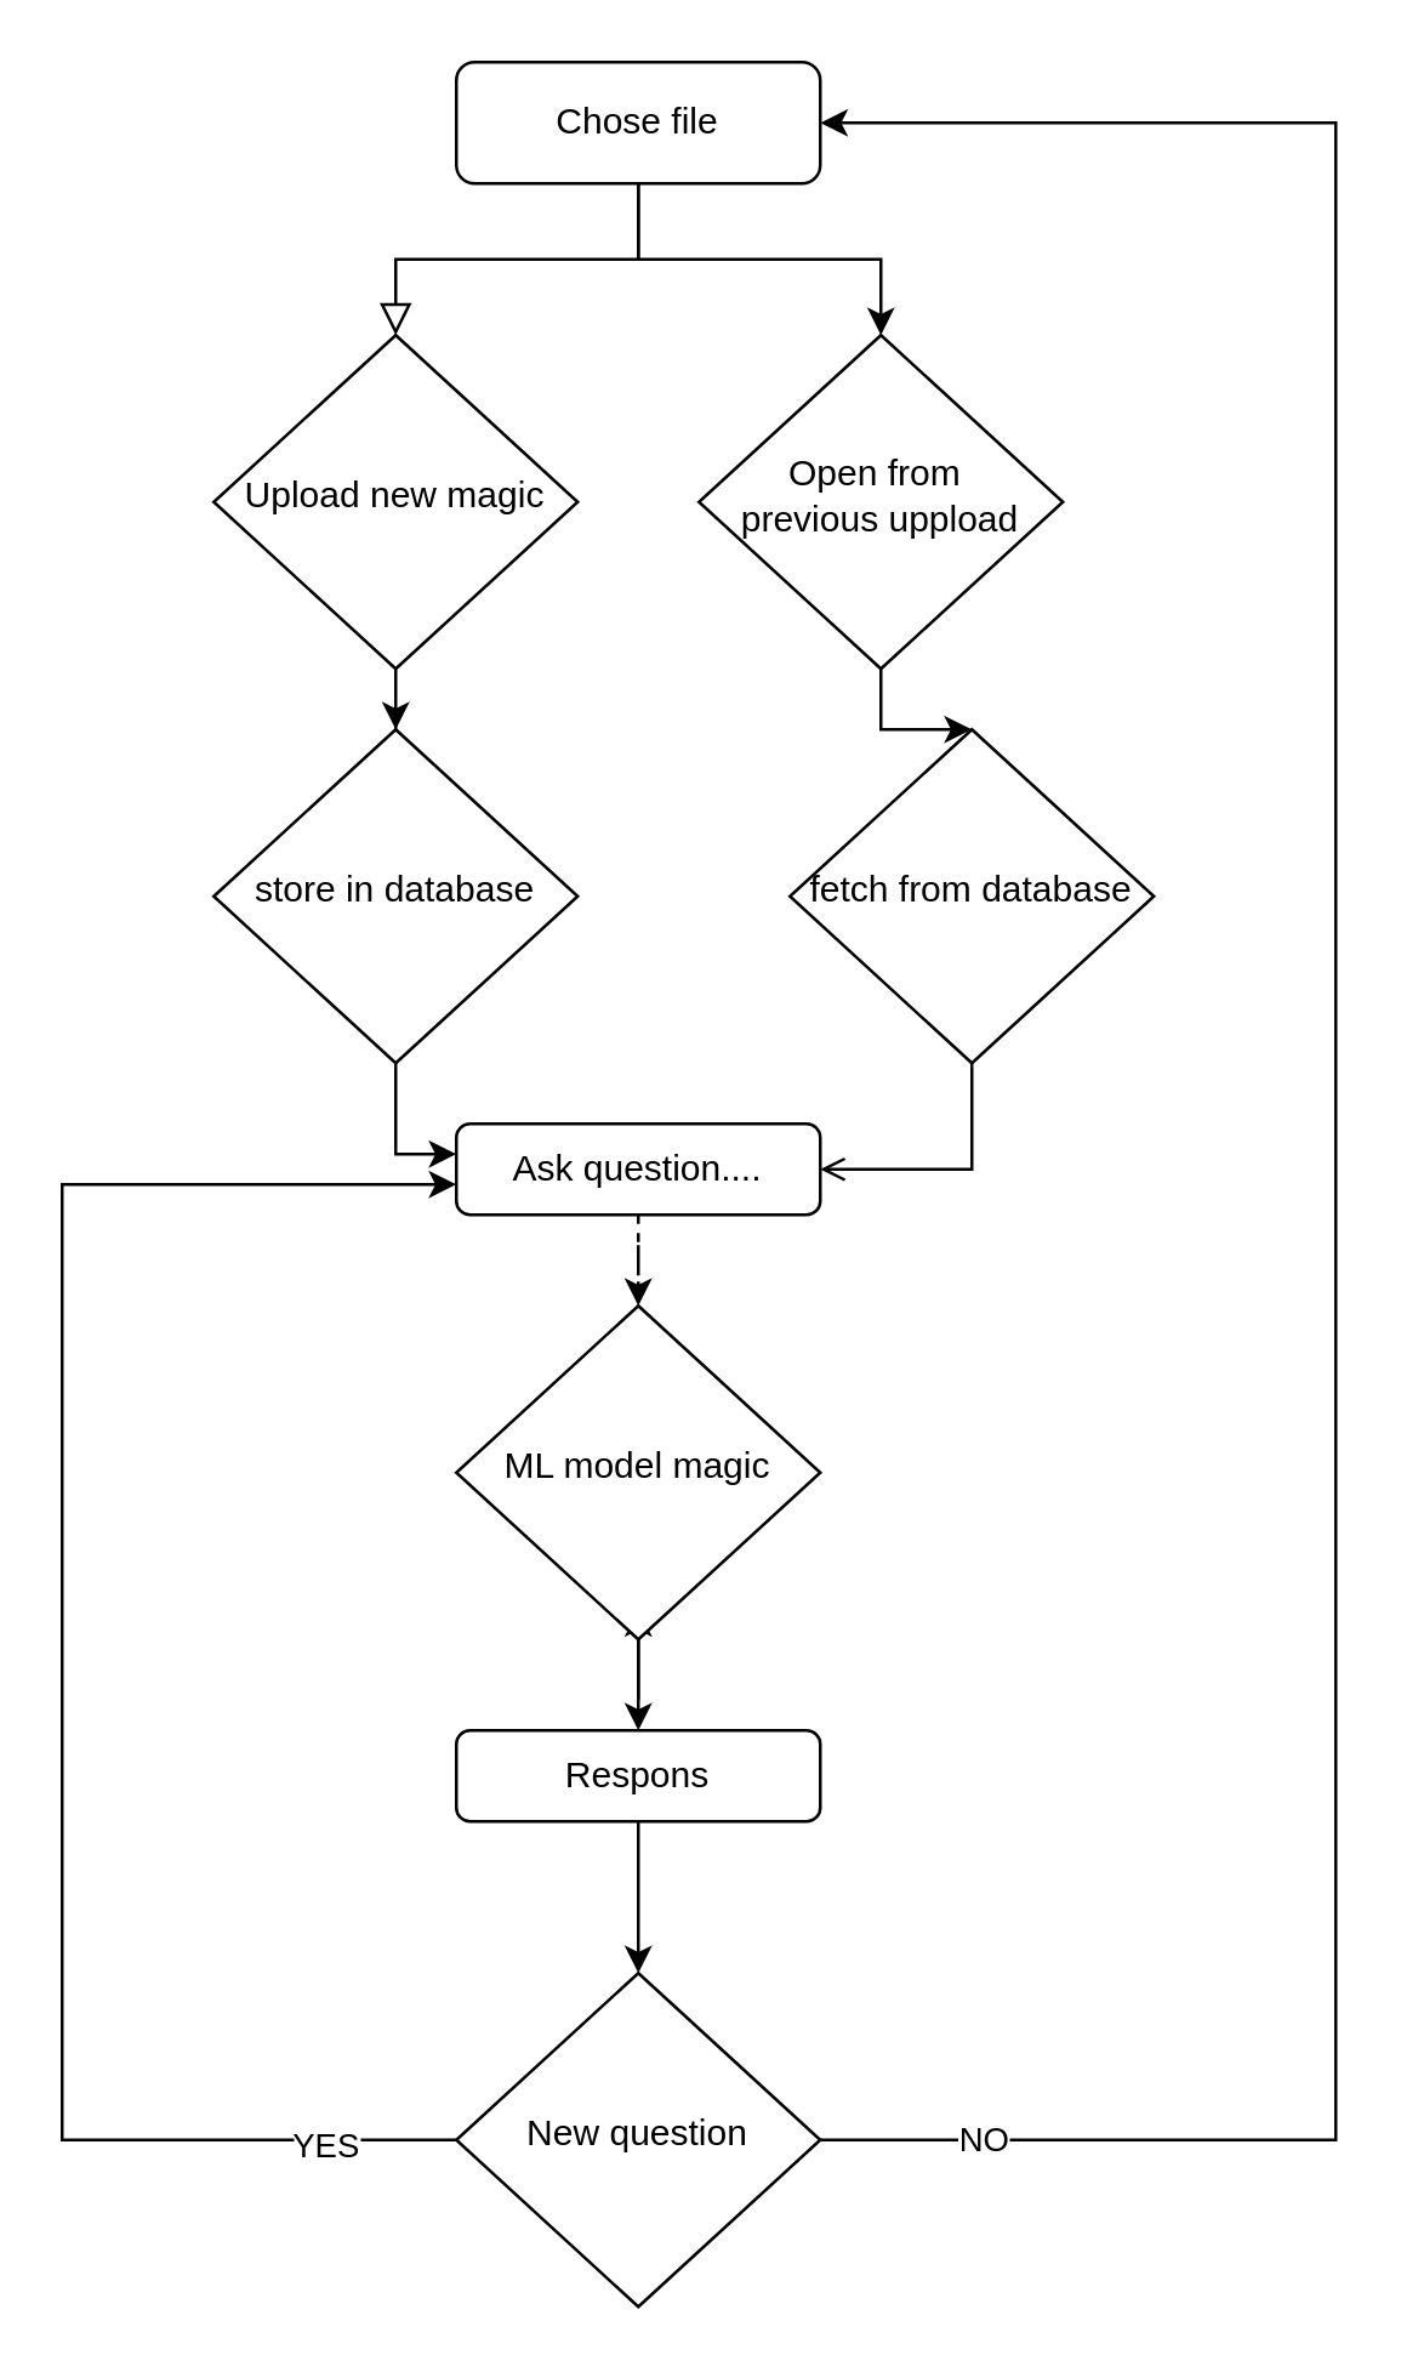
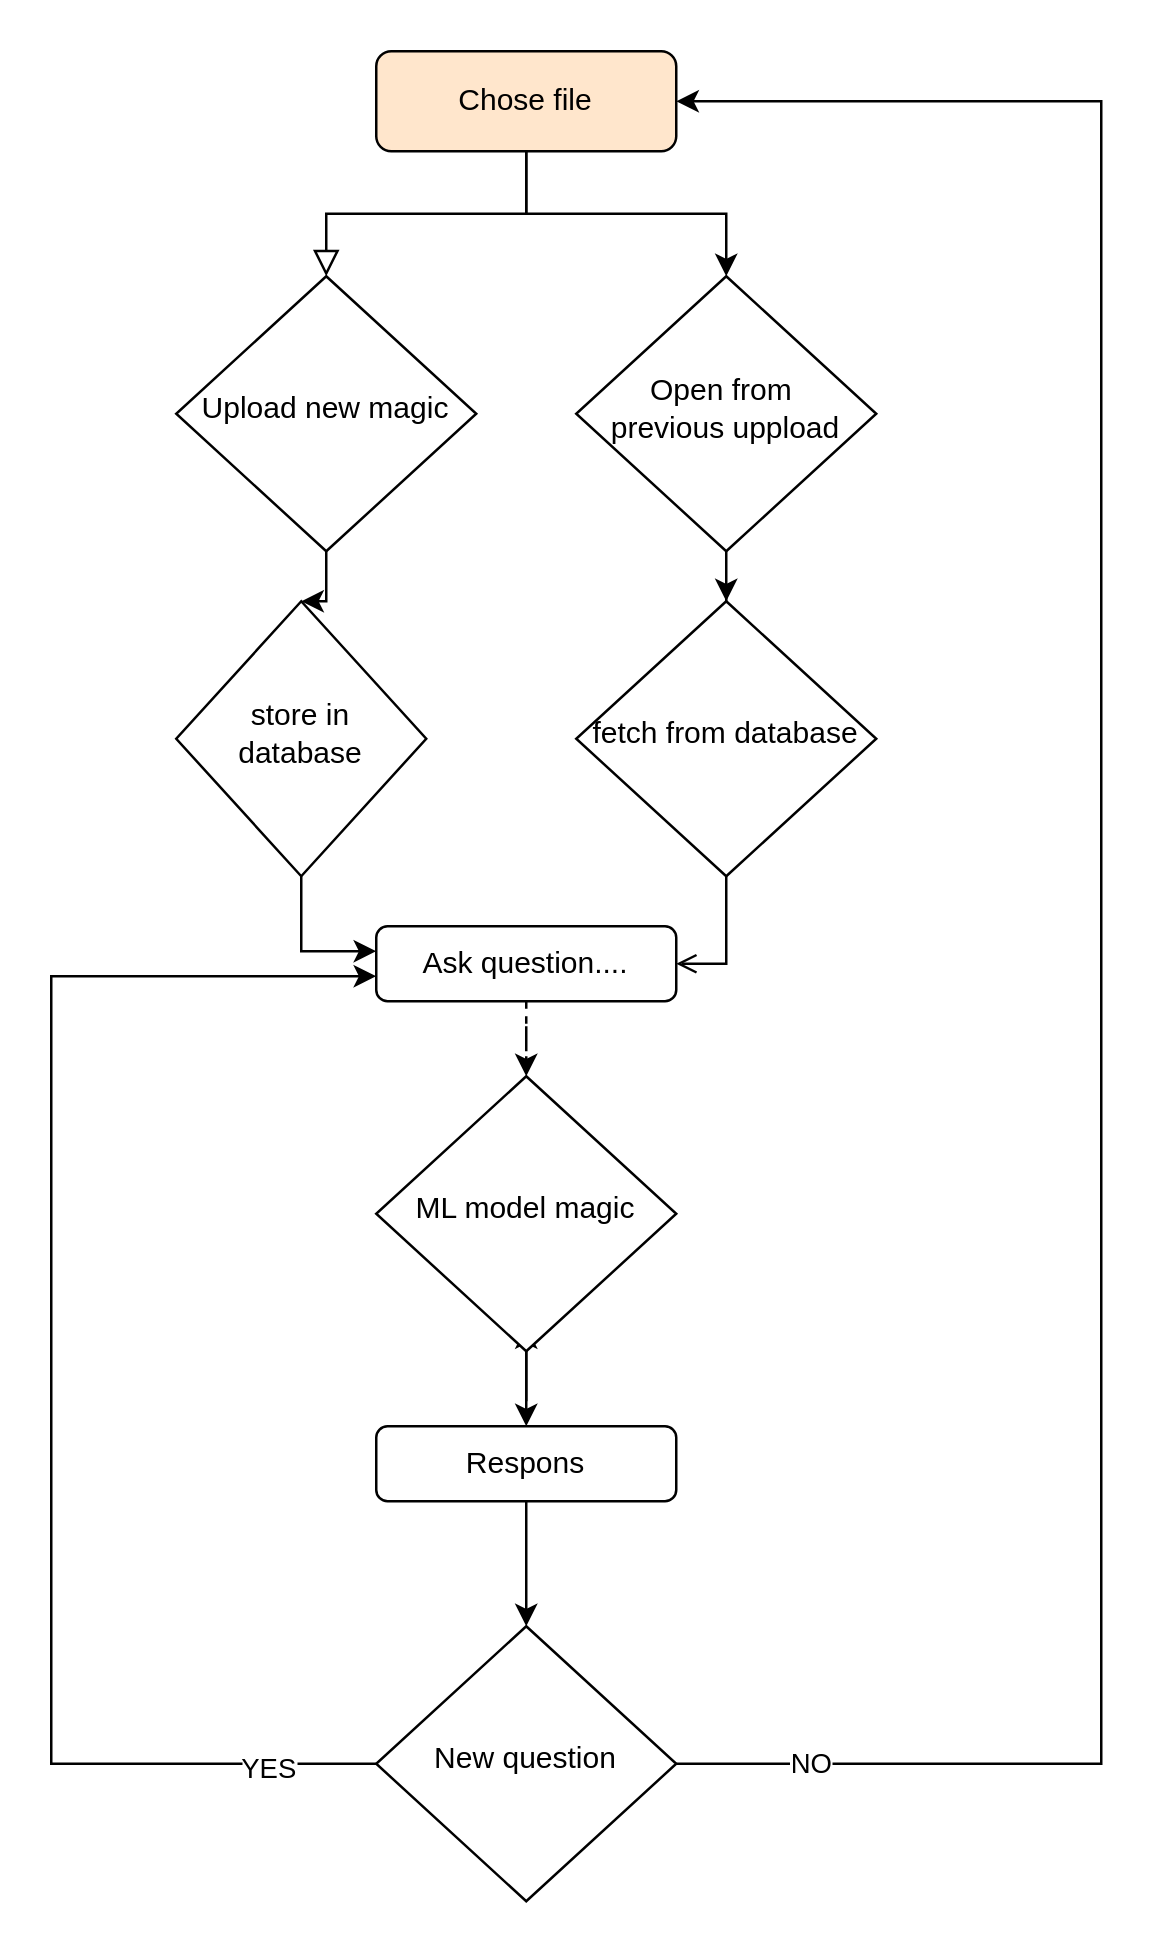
  <mxCell id="0" />
  <mxCell id="1" parent="0" />
  <mxCell id="2" value="" style="rounded=0;html=1;jettySize=auto;orthogonalLoop=1;fontSize=11;endArrow=block;endFill=0;endSize=8;strokeWidth=1;shadow=0;labelBackgroundColor=none;edgeStyle=orthogonalEdgeStyle;" parent="1" source="4" target="6" edge="1"><mxGeometry relative="1" as="geometry" /></mxCell>
  <mxCell id="3" style="edgeStyle=orthogonalEdgeStyle;rounded=0;orthogonalLoop=1;jettySize=auto;html=1;exitX=0.5;exitY=1;exitDx=0;exitDy=0;" edge="1" parent="1" source="4" target="8"><mxGeometry relative="1" as="geometry" /></mxCell>
- <mxCell id="4" value="Chose file" style="rounded=1;whiteSpace=wrap;html=1;fontSize=12;glass=0;strokeWidth=1;shadow=0;" parent="1" vertex="1"><mxGeometry x="150" y="20" width="120" height="40" as="geometry" /></mxCell>
+ <mxCell id="4" value="Chose file" style="rounded=1;whiteSpace=wrap;html=1;fontSize=12;glass=0;strokeWidth=1;shadow=0;fillColor=#ffe6cc;" parent="1" vertex="1"><mxGeometry x="150" y="20" width="120" height="40" as="geometry" /></mxCell>
  <mxCell id="5" style="edgeStyle=orthogonalEdgeStyle;rounded=0;orthogonalLoop=1;jettySize=auto;html=1;entryX=0.5;entryY=0;entryDx=0;entryDy=0;" edge="1" parent="1" source="6" target="10"><mxGeometry relative="1" as="geometry" /></mxCell>
  <mxCell id="6" value="Upload new magic" style="rhombus;whiteSpace=wrap;html=1;shadow=0;fontFamily=Helvetica;fontSize=12;align=center;strokeWidth=1;spacing=6;spacingTop=-4;" parent="1" vertex="1"><mxGeometry x="70" y="110" width="120" height="110" as="geometry" /></mxCell>
  <mxCell id="7" style="edgeStyle=orthogonalEdgeStyle;rounded=0;orthogonalLoop=1;jettySize=auto;html=1;" edge="1" parent="1" source="8" target="12"><mxGeometry relative="1" as="geometry" /></mxCell>
  <mxCell id="8" value="Open from&amp;nbsp;&lt;br&gt;previous uppload" style="rhombus;whiteSpace=wrap;html=1;shadow=0;fontFamily=Helvetica;fontSize=12;align=center;strokeWidth=1;spacing=6;spacingTop=-4;" vertex="1" parent="1"><mxGeometry x="230" y="110" width="120" height="110" as="geometry" /></mxCell>
  <mxCell id="9" style="edgeStyle=orthogonalEdgeStyle;rounded=0;orthogonalLoop=1;jettySize=auto;html=1;entryX=0;entryY=0.333;entryDx=0;entryDy=0;entryPerimeter=0;" edge="1" parent="1" source="10" target="15"><mxGeometry relative="1" as="geometry" /></mxCell>
- <mxCell id="10" value="store in database" style="rhombus;whiteSpace=wrap;html=1;shadow=0;fontFamily=Helvetica;fontSize=12;align=center;strokeWidth=1;spacing=6;spacingTop=-4;" vertex="1" parent="1"><mxGeometry x="70" y="240" width="120" height="110" as="geometry" /></mxCell>
+ <mxCell id="10" value="store in database" style="rhombus;whiteSpace=wrap;html=1;shadow=0;fontFamily=Helvetica;fontSize=12;align=center;strokeWidth=1;spacing=6;spacingTop=-4;" vertex="1" parent="1"><mxGeometry x="70" y="240" width="100" height="110" as="geometry" /></mxCell>
  <mxCell id="11" style="edgeStyle=orthogonalEdgeStyle;rounded=0;orthogonalLoop=1;jettySize=auto;html=1;entryX=1;entryY=0.5;entryDx=0;entryDy=0;endArrow=open;" edge="1" parent="1" source="12" target="15"><mxGeometry relative="1" as="geometry" /></mxCell>
- <mxCell id="12" value="fetch from database" style="rhombus;whiteSpace=wrap;html=1;shadow=0;fontFamily=Helvetica;fontSize=12;align=center;strokeWidth=1;spacing=6;spacingTop=-4;" vertex="1" parent="1"><mxGeometry x="260" y="240" width="120" height="110" as="geometry" /></mxCell>
+ <mxCell id="12" value="fetch from database" style="rhombus;whiteSpace=wrap;html=1;shadow=0;fontFamily=Helvetica;fontSize=12;align=center;strokeWidth=1;spacing=6;spacingTop=-4;" vertex="1" parent="1"><mxGeometry x="230" y="240" width="120" height="110" as="geometry" /></mxCell>
  <mxCell id="13" style="edgeStyle=orthogonalEdgeStyle;rounded=0;orthogonalLoop=1;jettySize=auto;html=1;startArrow=none;" edge="1" parent="1" source="24"><mxGeometry relative="1" as="geometry"><mxPoint x="210" y="530" as="targetPoint" /></mxGeometry></mxCell>
  <mxCell id="14" style="edgeStyle=orthogonalEdgeStyle;rounded=0;orthogonalLoop=1;jettySize=auto;html=1;dashed=1;" edge="1" parent="1" source="15" target="24"><mxGeometry relative="1" as="geometry" /></mxCell>
  <mxCell id="15" value="Ask question...." style="rounded=1;whiteSpace=wrap;html=1;" vertex="1" parent="1"><mxGeometry x="150" y="370" width="120" height="30" as="geometry" /></mxCell>
  <mxCell id="16" style="edgeStyle=orthogonalEdgeStyle;rounded=0;orthogonalLoop=1;jettySize=auto;html=1;entryX=0.5;entryY=0;entryDx=0;entryDy=0;" edge="1" parent="1" source="24" target="18"><mxGeometry relative="1" as="geometry" /></mxCell>
  <mxCell id="17" style="edgeStyle=orthogonalEdgeStyle;rounded=0;orthogonalLoop=1;jettySize=auto;html=1;entryX=0.5;entryY=0;entryDx=0;entryDy=0;" edge="1" parent="1" source="18" target="23"><mxGeometry relative="1" as="geometry" /></mxCell>
  <mxCell id="18" value="Respons" style="rounded=1;whiteSpace=wrap;html=1;" vertex="1" parent="1"><mxGeometry x="150" y="570" width="120" height="30" as="geometry" /></mxCell>
  <mxCell id="19" style="edgeStyle=orthogonalEdgeStyle;rounded=0;orthogonalLoop=1;jettySize=auto;html=1;entryX=1;entryY=0.5;entryDx=0;entryDy=0;" edge="1" parent="1" source="23" target="4"><mxGeometry relative="1" as="geometry"><mxPoint x="380" y="40" as="targetPoint" /><Array as="points"><mxPoint x="440" y="705" /><mxPoint x="440" y="40" /></Array></mxGeometry></mxCell>
  <mxCell id="20" value="NO" style="edgeLabel;html=1;align=center;verticalAlign=middle;resizable=0;points=[];" vertex="1" connectable="0" parent="19"><mxGeometry x="-0.894" y="1" relative="1" as="geometry"><mxPoint as="offset" /></mxGeometry></mxCell>
  <mxCell id="21" style="edgeStyle=orthogonalEdgeStyle;rounded=0;orthogonalLoop=1;jettySize=auto;html=1;" edge="1" parent="1" source="23"><mxGeometry relative="1" as="geometry"><mxPoint x="150" y="390" as="targetPoint" /><Array as="points"><mxPoint x="20" y="705" /><mxPoint x="20" y="390" /><mxPoint x="150" y="390" /></Array></mxGeometry></mxCell>
  <mxCell id="22" value="YES" style="edgeLabel;html=1;align=center;verticalAlign=middle;resizable=0;points=[];" vertex="1" connectable="0" parent="21"><mxGeometry x="-0.846" y="1" relative="1" as="geometry"><mxPoint as="offset" /></mxGeometry></mxCell>
  <mxCell id="23" value="New question" style="rhombus;whiteSpace=wrap;html=1;shadow=0;fontFamily=Helvetica;fontSize=12;align=center;strokeWidth=1;spacing=6;spacingTop=-4;" vertex="1" parent="1"><mxGeometry x="150" y="650" width="120" height="110" as="geometry" /></mxCell>
  <mxCell id="24" value="ML model magic" style="rhombus;whiteSpace=wrap;html=1;shadow=0;fontFamily=Helvetica;fontSize=12;align=center;strokeWidth=1;spacing=6;spacingTop=-4;" vertex="1" parent="1"><mxGeometry x="150" y="430" width="120" height="110" as="geometry" /></mxCell>
